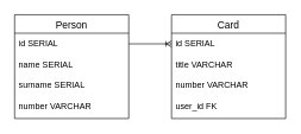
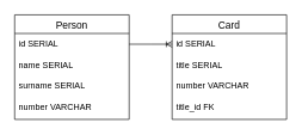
  <mxCell id="0" />
  <mxCell id="1" parent="0" />
  <mxCell id="2" value="Person" style="swimlane;fontStyle=0;childLayout=stackLayout;horizontal=1;startSize=26;horizontalStack=0;resizeParent=1;resizeParentMax=0;resizeLast=0;collapsible=1;marginBottom=0;align=center;fontSize=14;" vertex="1" parent="1"><mxGeometry x="20" y="20" width="160" height="146" as="geometry" /></mxCell>
  <mxCell id="3" value="id SERIAL" style="text;strokeColor=none;fillColor=none;spacingLeft=4;spacingRight=4;overflow=hidden;rotatable=0;points=[[0,0.5],[1,0.5]];portConstraint=eastwest;fontSize=12;whiteSpace=wrap;html=1;" vertex="1" parent="2"><mxGeometry y="26" width="160" height="30" as="geometry" /></mxCell>
  <mxCell id="4" value="name SERIAL&lt;span style=&quot;white-space: pre;&quot;&gt; &lt;/span&gt;" style="text;strokeColor=none;fillColor=none;spacingLeft=4;spacingRight=4;overflow=hidden;rotatable=0;points=[[0,0.5],[1,0.5]];portConstraint=eastwest;fontSize=12;whiteSpace=wrap;html=1;" vertex="1" parent="2"><mxGeometry y="56" width="160" height="30" as="geometry" /></mxCell>
  <mxCell id="5" value="surname SERIAL" style="text;strokeColor=none;fillColor=none;spacingLeft=4;spacingRight=4;overflow=hidden;rotatable=0;points=[[0,0.5],[1,0.5]];portConstraint=eastwest;fontSize=12;whiteSpace=wrap;html=1;" vertex="1" parent="2"><mxGeometry y="86" width="160" height="30" as="geometry" /></mxCell>
  <mxCell id="6" value="number VARCHAR" style="text;strokeColor=none;fillColor=none;spacingLeft=4;spacingRight=4;overflow=hidden;rotatable=0;points=[[0,0.5],[1,0.5]];portConstraint=eastwest;fontSize=12;whiteSpace=wrap;html=1;" vertex="1" parent="2"><mxGeometry y="116" width="160" height="30" as="geometry" /></mxCell>
  <mxCell id="7" value="Card" style="swimlane;fontStyle=0;childLayout=stackLayout;horizontal=1;startSize=26;horizontalStack=0;resizeParent=1;resizeParentMax=0;resizeLast=0;collapsible=1;marginBottom=0;align=center;fontSize=14;" vertex="1" parent="1"><mxGeometry x="240" y="20" width="160" height="146" as="geometry" /></mxCell>
  <mxCell id="8" value="id SERIAL" style="text;strokeColor=none;fillColor=none;spacingLeft=4;spacingRight=4;overflow=hidden;rotatable=0;points=[[0,0.5],[1,0.5]];portConstraint=eastwest;fontSize=12;whiteSpace=wrap;html=1;" vertex="1" parent="7"><mxGeometry y="26" width="160" height="30" as="geometry" /></mxCell>
- <mxCell id="9" value="title VARCHAR" style="text;strokeColor=none;fillColor=none;spacingLeft=4;spacingRight=4;overflow=hidden;rotatable=0;points=[[0,0.5],[1,0.5]];portConstraint=eastwest;fontSize=12;whiteSpace=wrap;html=1;" vertex="1" parent="7"><mxGeometry y="56" width="160" height="30" as="geometry" /></mxCell>
+ <mxCell id="9" value="title SERIAL" style="text;strokeColor=none;fillColor=none;spacingLeft=4;spacingRight=4;overflow=hidden;rotatable=0;points=[[0,0.5],[1,0.5]];portConstraint=eastwest;fontSize=12;whiteSpace=wrap;html=1;" vertex="1" parent="7"><mxGeometry y="56" width="160" height="30" as="geometry" /></mxCell>
  <mxCell id="10" value="number VARCHAR" style="text;strokeColor=none;fillColor=none;spacingLeft=4;spacingRight=4;overflow=hidden;rotatable=0;points=[[0,0.5],[1,0.5]];portConstraint=eastwest;fontSize=12;whiteSpace=wrap;html=1;" vertex="1" parent="7"><mxGeometry y="86" width="160" height="30" as="geometry" /></mxCell>
- <mxCell id="11" value="user_id FK" style="text;strokeColor=none;fillColor=none;spacingLeft=4;spacingRight=4;overflow=hidden;rotatable=0;points=[[0,0.5],[1,0.5]];portConstraint=eastwest;fontSize=12;whiteSpace=wrap;html=1;" vertex="1" parent="7"><mxGeometry y="116" width="160" height="30" as="geometry" /></mxCell>
+ <mxCell id="11" value="title_id FK" style="text;strokeColor=none;fillColor=none;spacingLeft=4;spacingRight=4;overflow=hidden;rotatable=0;points=[[0,0.5],[1,0.5]];portConstraint=eastwest;fontSize=12;whiteSpace=wrap;html=1;" vertex="1" parent="7"><mxGeometry y="116" width="160" height="30" as="geometry" /></mxCell>
  <mxCell id="12" value="" style="edgeStyle=entityRelationEdgeStyle;fontSize=12;html=1;endArrow=ERoneToMany;rounded=0;entryX=0;entryY=0.5;entryDx=0;entryDy=0;exitX=1;exitY=0.5;exitDx=0;exitDy=0;" edge="1" parent="1" source="3" target="8"><mxGeometry width="100" height="100" relative="1" as="geometry"><mxPoint x="240" y="160" as="sourcePoint" /><mxPoint x="340" y="60" as="targetPoint" /></mxGeometry></mxCell>
